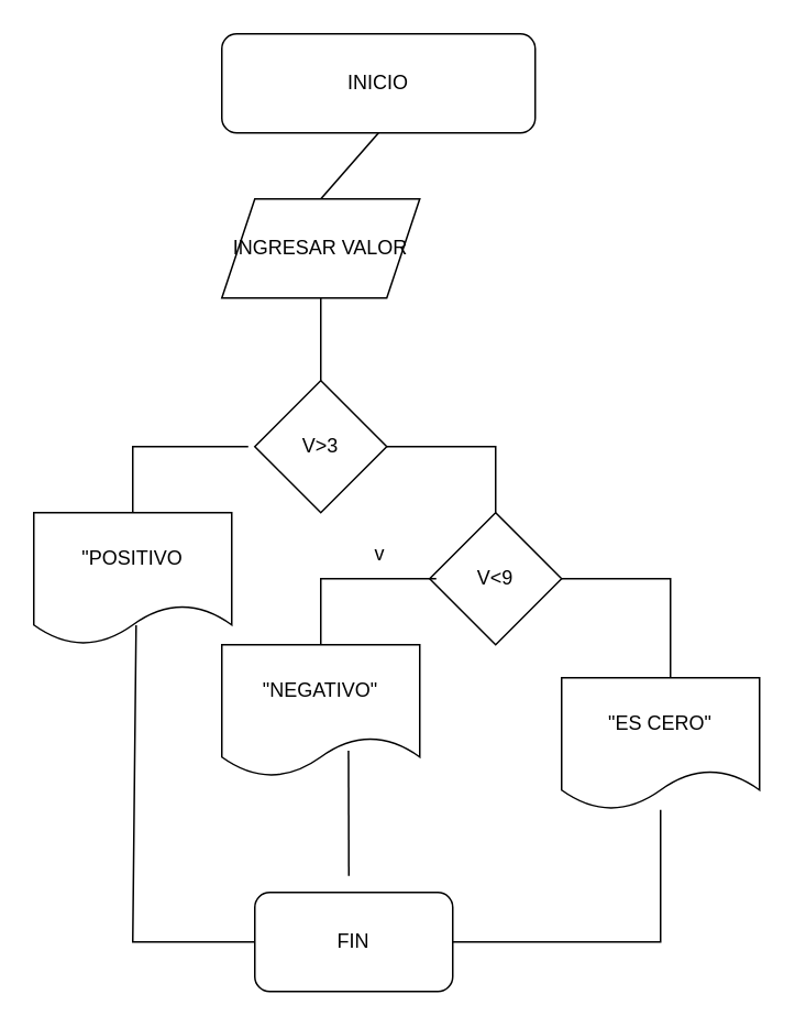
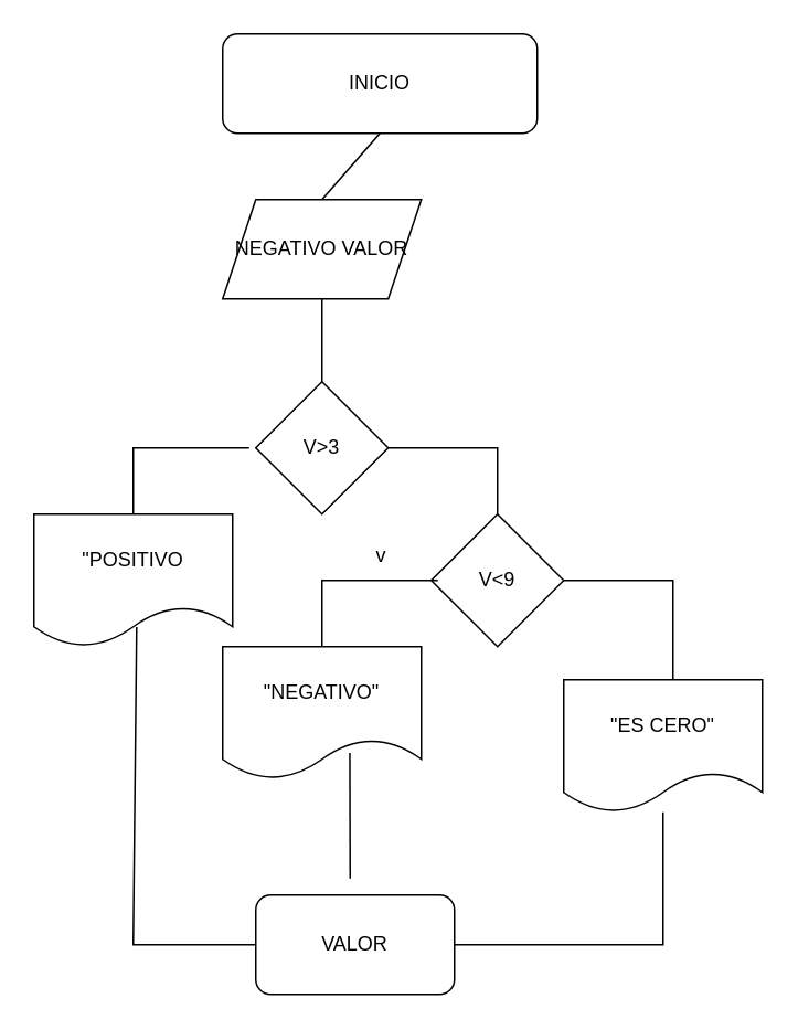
  <mxCell id="0" />
  <mxCell id="1" parent="0" />
  <mxCell id="2" value="INICIO" style="rounded=1;whiteSpace=wrap;html=1;" vertex="1" parent="1"><mxGeometry x="134" y="20" width="190" height="60" as="geometry" /></mxCell>
  <mxCell id="3" value="" style="endArrow=none;html=1;rounded=0;exitX=0.5;exitY=1;exitDx=0;exitDy=0;" edge="1" parent="1" source="2"><mxGeometry width="50" height="50" relative="1" as="geometry"><mxPoint x="180" y="130" as="sourcePoint" /><mxPoint x="194" y="120" as="targetPoint" /></mxGeometry></mxCell>
- <mxCell id="4" value="INGRESAR VALOR" style="shape=parallelogram;perimeter=parallelogramPerimeter;whiteSpace=wrap;html=1;fixedSize=1;" vertex="1" parent="1"><mxGeometry x="134" y="120" width="120" height="60" as="geometry" /></mxCell>
+ <mxCell id="4" value="NEGATIVO VALOR" style="shape=parallelogram;perimeter=parallelogramPerimeter;whiteSpace=wrap;html=1;fixedSize=1;" vertex="1" parent="1"><mxGeometry x="134" y="120" width="120" height="60" as="geometry" /></mxCell>
  <mxCell id="5" value="" style="endArrow=none;html=1;rounded=0;entryX=0.5;entryY=1;entryDx=0;entryDy=0;" edge="1" parent="1" target="4"><mxGeometry width="50" height="50" relative="1" as="geometry"><mxPoint x="194" y="230" as="sourcePoint" /><mxPoint x="220" y="180" as="targetPoint" /></mxGeometry></mxCell>
  <mxCell id="6" value="V&amp;gt;3" style="rhombus;whiteSpace=wrap;html=1;" vertex="1" parent="1"><mxGeometry x="154" y="230" width="80" height="80" as="geometry" /></mxCell>
  <mxCell id="7" value="" style="endArrow=none;html=1;rounded=0;" edge="1" parent="1"><mxGeometry width="50" height="50" relative="1" as="geometry"><mxPoint x="80" y="310" as="sourcePoint" /><mxPoint x="150" y="270" as="targetPoint" /><Array as="points"><mxPoint x="80" y="270" /></Array></mxGeometry></mxCell>
  <mxCell id="8" value="&quot;POSITIVO" style="shape=document;whiteSpace=wrap;html=1;boundedLbl=1;" vertex="1" parent="1"><mxGeometry x="20" y="310" width="120" height="80" as="geometry" /></mxCell>
  <mxCell id="9" value="" style="endArrow=none;html=1;rounded=0;exitX=1;exitY=0.5;exitDx=0;exitDy=0;" edge="1" parent="1" source="6"><mxGeometry width="50" height="50" relative="1" as="geometry"><mxPoint x="240" y="300" as="sourcePoint" /><mxPoint x="300" y="310" as="targetPoint" /><Array as="points"><mxPoint x="300" y="270" /></Array></mxGeometry></mxCell>
  <mxCell id="10" value="V&amp;lt;9" style="rhombus;whiteSpace=wrap;html=1;" vertex="1" parent="1"><mxGeometry x="260" y="310" width="80" height="80" as="geometry" /></mxCell>
  <mxCell id="11" value="" style="endArrow=none;html=1;rounded=0;" edge="1" parent="1"><mxGeometry width="50" height="50" relative="1" as="geometry"><mxPoint x="194" y="390" as="sourcePoint" /><mxPoint x="264" y="350" as="targetPoint" /><Array as="points"><mxPoint x="194" y="350" /></Array></mxGeometry></mxCell>
  <mxCell id="12" value="&quot;NEGATIVO&quot;" style="shape=document;whiteSpace=wrap;html=1;boundedLbl=1;" vertex="1" parent="1"><mxGeometry x="134" y="390" width="120" height="80" as="geometry" /></mxCell>
  <mxCell id="13" value="v" style="text;html=1;strokeColor=none;fillColor=none;align=center;verticalAlign=middle;whiteSpace=wrap;rounded=0;" vertex="1" parent="1"><mxGeometry x="200" y="320" width="60" height="30" as="geometry" /></mxCell>
  <mxCell id="14" value="" style="endArrow=none;html=1;rounded=0;exitX=1;exitY=0.5;exitDx=0;exitDy=0;" edge="1" parent="1"><mxGeometry width="50" height="50" relative="1" as="geometry"><mxPoint x="340" y="350" as="sourcePoint" /><mxPoint x="406" y="410" as="targetPoint" /><Array as="points"><mxPoint x="406" y="350" /></Array></mxGeometry></mxCell>
  <mxCell id="15" value="&quot;ES CERO&quot;" style="shape=document;whiteSpace=wrap;html=1;boundedLbl=1;" vertex="1" parent="1"><mxGeometry x="340" y="410" width="120" height="80" as="geometry" /></mxCell>
- <mxCell id="16" value="FIN" style="rounded=1;whiteSpace=wrap;html=1;" vertex="1" parent="1"><mxGeometry x="154" y="540" width="120" height="60" as="geometry" /></mxCell>
+ <mxCell id="16" value="VALOR" style="rounded=1;whiteSpace=wrap;html=1;" vertex="1" parent="1"><mxGeometry x="154" y="540" width="120" height="60" as="geometry" /></mxCell>
  <mxCell id="17" value="" style="endArrow=none;html=1;rounded=0;entryX=0.517;entryY=0.852;entryDx=0;entryDy=0;entryPerimeter=0;exitX=0;exitY=0.5;exitDx=0;exitDy=0;" edge="1" parent="1" source="16" target="8"><mxGeometry width="50" height="50" relative="1" as="geometry"><mxPoint x="50" y="430" as="sourcePoint" /><mxPoint x="100" y="380" as="targetPoint" /><Array as="points"><mxPoint x="80" y="570" /></Array></mxGeometry></mxCell>
  <mxCell id="18" value="" style="endArrow=none;html=1;rounded=0;entryX=0.64;entryY=0.803;entryDx=0;entryDy=0;entryPerimeter=0;" edge="1" parent="1" target="12"><mxGeometry width="50" height="50" relative="1" as="geometry"><mxPoint x="211" y="530" as="sourcePoint" /><mxPoint x="240" y="460" as="targetPoint" /></mxGeometry></mxCell>
  <mxCell id="19" value="" style="endArrow=none;html=1;rounded=0;exitX=1;exitY=0.5;exitDx=0;exitDy=0;" edge="1" parent="1" source="16" target="15"><mxGeometry width="50" height="50" relative="1" as="geometry"><mxPoint x="390" y="540" as="sourcePoint" /><mxPoint x="440" y="490" as="targetPoint" /><Array as="points"><mxPoint x="400" y="570" /></Array></mxGeometry></mxCell>
